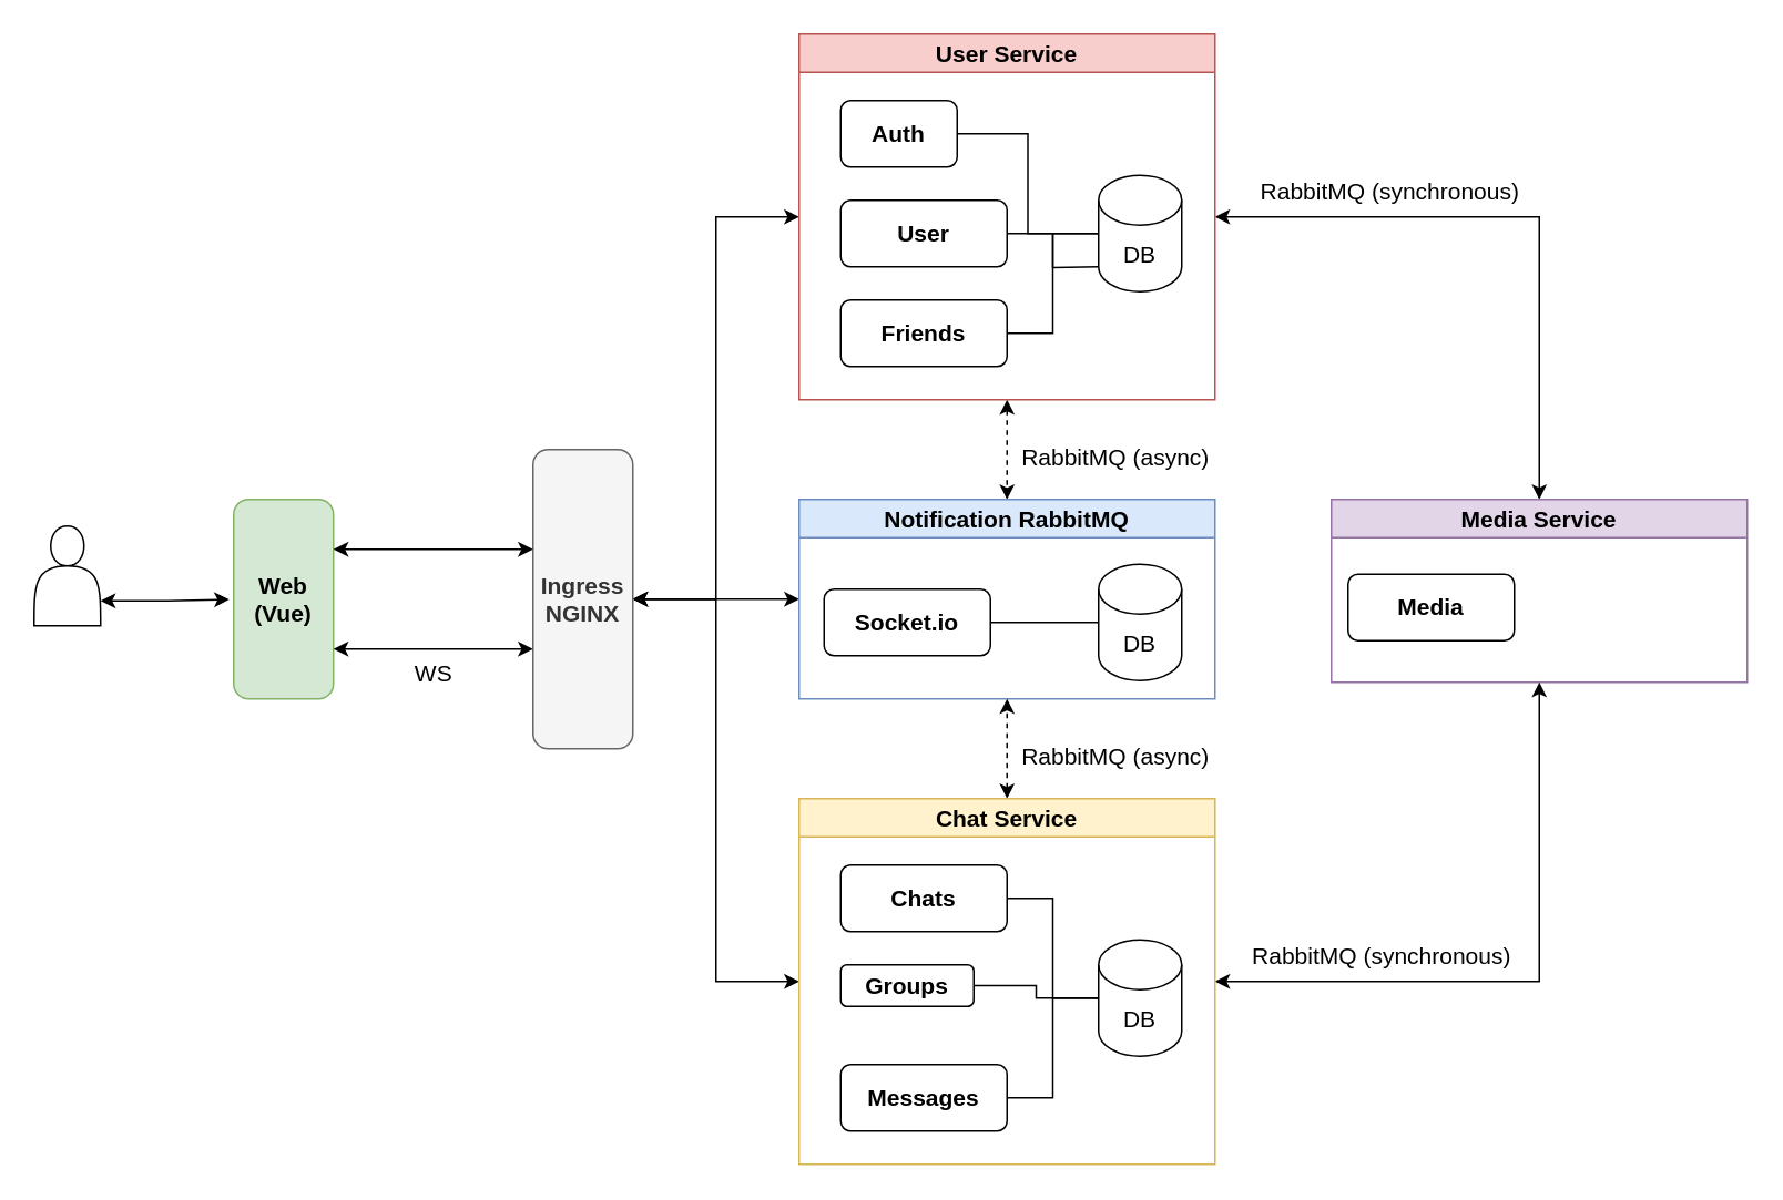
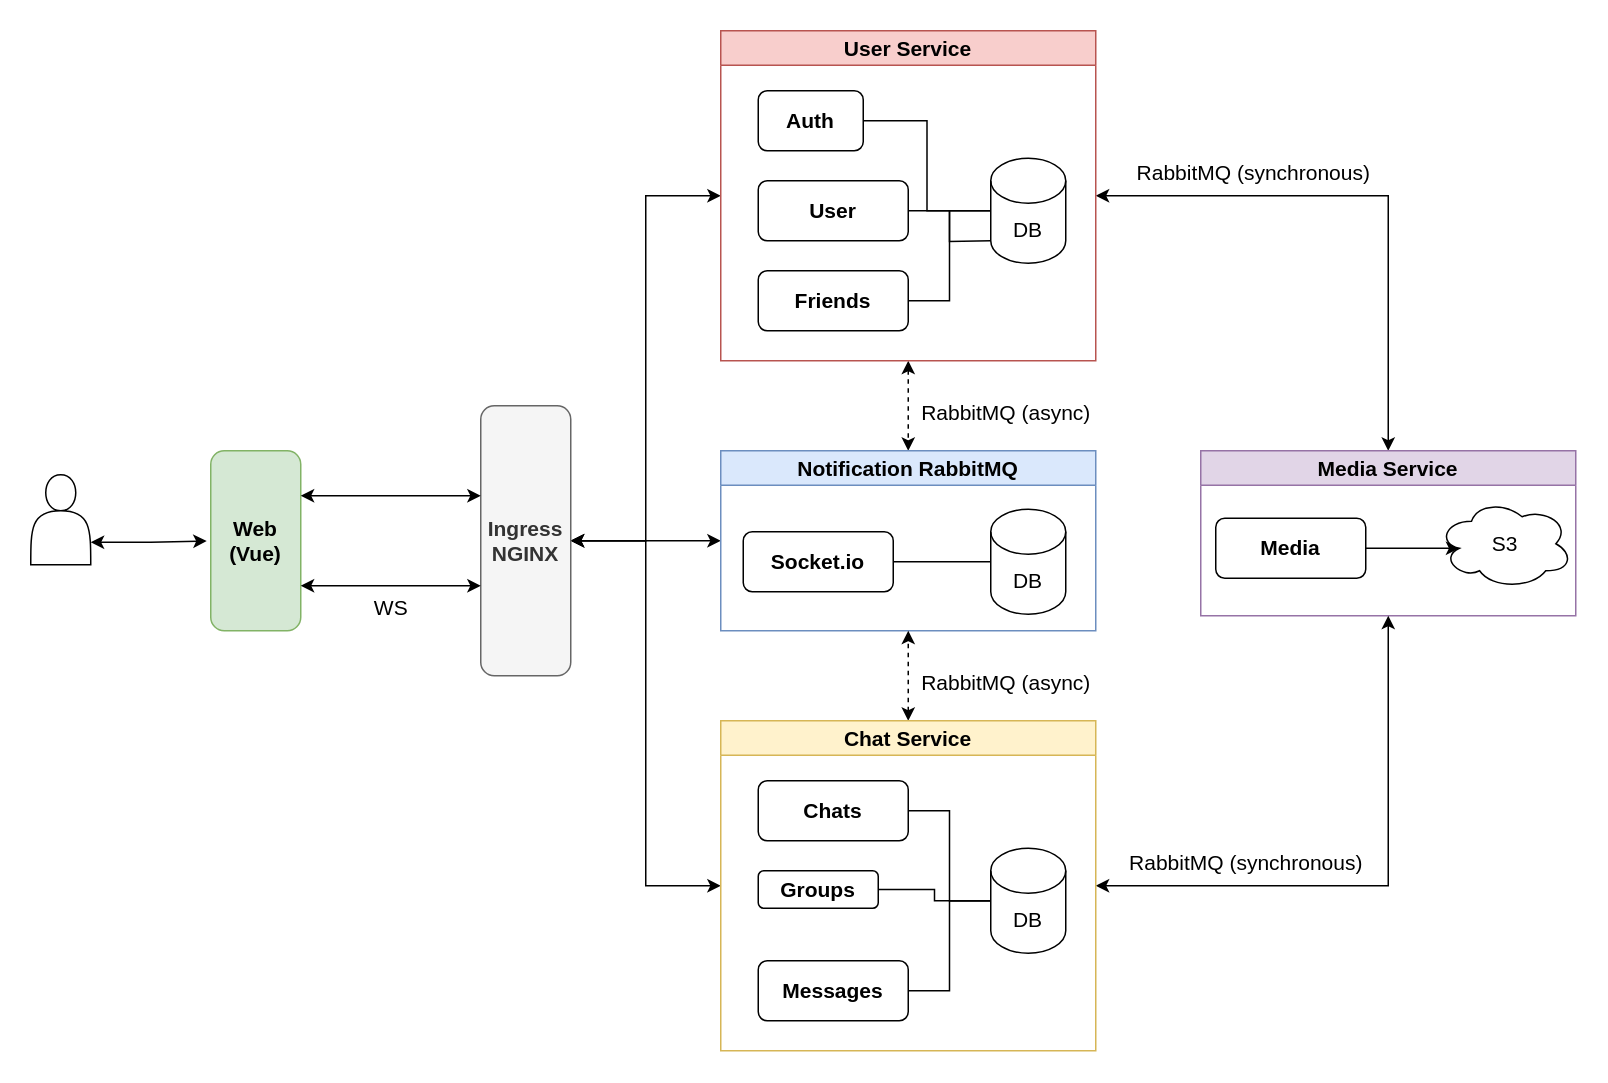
  <mxCell id="0" />
  <mxCell id="1" parent="0" />
  <mxCell id="2" style="edgeStyle=orthogonalEdgeStyle;rounded=0;orthogonalLoop=1;jettySize=auto;html=1;exitX=1;exitY=0.75;exitDx=0;exitDy=0;entryX=0.501;entryY=1.045;entryDx=0;entryDy=0;entryPerimeter=0;fontSize=14;startArrow=classic;startFill=1;endArrow=classic;endFill=1;" edge="1" parent="1" source="3" target="4"><mxGeometry relative="1" as="geometry" /></mxCell>
  <mxCell id="3" value="" style="shape=actor;whiteSpace=wrap;html=1;" vertex="1" parent="1"><mxGeometry x="20" y="316" width="40" height="60" as="geometry" /></mxCell>
  <mxCell id="4" value="&lt;font style=&quot;font-size: 14px;&quot;&gt;&lt;b&gt;Web&lt;br&gt;(Vue)&lt;/b&gt;&lt;/font&gt;" style="rounded=1;whiteSpace=wrap;html=1;direction=south;fillColor=#d5e8d4;strokeColor=#82b366;" vertex="1" parent="1"><mxGeometry x="140" y="300" width="60" height="120" as="geometry" /></mxCell>
  <mxCell id="5" style="edgeStyle=orthogonalEdgeStyle;rounded=0;orthogonalLoop=1;jettySize=auto;html=1;entryX=0;entryY=0.5;entryDx=0;entryDy=0;fontSize=14;startArrow=classic;startFill=1;endArrow=classic;endFill=1;exitX=0.5;exitY=0;exitDx=0;exitDy=0;" edge="1" parent="1" source="8" target="11"><mxGeometry relative="1" as="geometry"><mxPoint x="430" y="410" as="sourcePoint" /></mxGeometry></mxCell>
  <mxCell id="6" style="edgeStyle=orthogonalEdgeStyle;rounded=0;orthogonalLoop=1;jettySize=auto;html=1;exitX=0.5;exitY=0;exitDx=0;exitDy=0;entryX=0;entryY=0.5;entryDx=0;entryDy=0;fontSize=14;startArrow=classic;startFill=1;endArrow=classic;endFill=1;" edge="1" parent="1" source="8" target="23"><mxGeometry relative="1" as="geometry" /></mxCell>
  <mxCell id="7" style="edgeStyle=orthogonalEdgeStyle;rounded=0;orthogonalLoop=1;jettySize=auto;html=1;exitX=0.5;exitY=0;exitDx=0;exitDy=0;entryX=0;entryY=0.5;entryDx=0;entryDy=0;fontSize=14;startArrow=classic;startFill=1;endArrow=classic;endFill=1;" edge="1" parent="1" source="8" target="29"><mxGeometry relative="1" as="geometry" /></mxCell>
  <mxCell id="8" value="&lt;b&gt;Ingress&lt;br&gt;NGINX&lt;/b&gt;" style="rounded=1;whiteSpace=wrap;html=1;fontSize=14;direction=south;fillColor=#f5f5f5;fontColor=#333333;strokeColor=#666666;" vertex="1" parent="1"><mxGeometry x="320" y="270" width="60" height="180" as="geometry" /></mxCell>
  <mxCell id="9" style="edgeStyle=orthogonalEdgeStyle;rounded=0;orthogonalLoop=1;jettySize=auto;html=1;exitX=1;exitY=0.5;exitDx=0;exitDy=0;entryX=0.5;entryY=0;entryDx=0;entryDy=0;fontSize=14;startArrow=classic;startFill=1;endArrow=classic;endFill=1;" edge="1" parent="1" source="11" target="19"><mxGeometry relative="1" as="geometry" /></mxCell>
  <mxCell id="10" style="edgeStyle=orthogonalEdgeStyle;rounded=0;orthogonalLoop=1;jettySize=auto;html=1;exitX=0.5;exitY=1;exitDx=0;exitDy=0;entryX=0.5;entryY=0;entryDx=0;entryDy=0;fontSize=14;startArrow=classic;startFill=1;endArrow=classic;endFill=1;dashed=1;" edge="1" parent="1" source="11" target="23"><mxGeometry relative="1" as="geometry" /></mxCell>
  <mxCell id="11" value="User Service" style="swimlane;fontSize=14;fillColor=#f8cecc;strokeColor=#b85450;" vertex="1" parent="1"><mxGeometry x="480" y="20" width="250" height="220" as="geometry" /></mxCell>
  <mxCell id="12" style="edgeStyle=orthogonalEdgeStyle;rounded=0;orthogonalLoop=1;jettySize=auto;html=1;exitX=0.5;exitY=0;exitDx=0;exitDy=0;entryX=0;entryY=0.5;entryDx=0;entryDy=0;entryPerimeter=0;fontSize=14;startArrow=none;startFill=0;endArrow=none;endFill=0;" edge="1" parent="11" source="13" target="17"><mxGeometry relative="1" as="geometry" /></mxCell>
  <mxCell id="13" value="&lt;b&gt;Auth&lt;br&gt;&lt;/b&gt;" style="rounded=1;whiteSpace=wrap;html=1;fontSize=14;direction=south;" vertex="1" parent="11"><mxGeometry x="25" y="40" width="70" height="40" as="geometry" /></mxCell>
  <mxCell id="14" value="&lt;b&gt;User&lt;br&gt;&lt;/b&gt;" style="rounded=1;whiteSpace=wrap;html=1;fontSize=14;direction=south;" vertex="1" parent="11"><mxGeometry x="25" y="100" width="100" height="40" as="geometry" /></mxCell>
  <mxCell id="15" style="edgeStyle=orthogonalEdgeStyle;rounded=0;orthogonalLoop=1;jettySize=auto;html=1;exitX=0.5;exitY=0;exitDx=0;exitDy=0;entryX=0;entryY=0.5;entryDx=0;entryDy=0;entryPerimeter=0;fontSize=14;startArrow=none;startFill=0;endArrow=none;endFill=0;" edge="1" parent="11" source="16" target="17"><mxGeometry relative="1" as="geometry" /></mxCell>
  <mxCell id="16" value="&lt;b&gt;Friends&lt;br&gt;&lt;/b&gt;" style="rounded=1;whiteSpace=wrap;html=1;fontSize=14;direction=south;" vertex="1" parent="11"><mxGeometry x="25" y="160" width="100" height="40" as="geometry" /></mxCell>
  <mxCell id="17" value="DB" style="shape=cylinder3;whiteSpace=wrap;html=1;boundedLbl=1;backgroundOutline=1;size=15;fontSize=14;" vertex="1" parent="11"><mxGeometry x="180" y="85" width="50" height="70" as="geometry" /></mxCell>
  <mxCell id="18" style="edgeStyle=orthogonalEdgeStyle;rounded=0;orthogonalLoop=1;jettySize=auto;html=1;exitX=0.5;exitY=0;exitDx=0;exitDy=0;fontSize=14;startArrow=none;startFill=0;endArrow=none;endFill=0;" edge="1" parent="1" source="14"><mxGeometry relative="1" as="geometry"><mxPoint x="660" y="160" as="targetPoint" /></mxGeometry></mxCell>
  <mxCell id="19" value="Media Service" style="swimlane;fontSize=14;fillColor=#e1d5e7;strokeColor=#9673a6;" vertex="1" parent="1"><mxGeometry x="800" y="300" width="250" height="110" as="geometry" /></mxCell>
+ <mxCell id="20" style="edgeStyle=orthogonalEdgeStyle;rounded=0;orthogonalLoop=1;jettySize=auto;html=1;exitX=0.5;exitY=0;exitDx=0;exitDy=0;entryX=0.16;entryY=0.55;entryDx=0;entryDy=0;entryPerimeter=0;fontSize=14;startArrow=none;startFill=0;endArrow=classic;endFill=1;" edge="1" parent="19" source="21" target="22"><mxGeometry relative="1" as="geometry" /></mxCell>
  <mxCell id="21" value="&lt;b&gt;Media&lt;br&gt;&lt;/b&gt;" style="rounded=1;whiteSpace=wrap;html=1;fontSize=14;direction=south;" vertex="1" parent="19"><mxGeometry x="10" y="45" width="100" height="40" as="geometry" /></mxCell>
+ <mxCell id="22" value="S3" style="ellipse;shape=cloud;whiteSpace=wrap;html=1;fontSize=14;" vertex="1" parent="19"><mxGeometry x="158" y="32" width="90" height="60" as="geometry" /></mxCell>
  <mxCell id="23" value="Notification RabbitMQ" style="swimlane;fontSize=14;fillColor=#dae8fc;strokeColor=#6c8ebf;" vertex="1" parent="1"><mxGeometry x="480" y="300" width="250" height="120" as="geometry" /></mxCell>
  <mxCell id="24" style="edgeStyle=orthogonalEdgeStyle;rounded=0;orthogonalLoop=1;jettySize=auto;html=1;exitX=0.5;exitY=0;exitDx=0;exitDy=0;entryX=0;entryY=0.5;entryDx=0;entryDy=0;entryPerimeter=0;fontSize=14;startArrow=none;startFill=0;endArrow=none;endFill=0;" edge="1" parent="23" source="25" target="26"><mxGeometry relative="1" as="geometry" /></mxCell>
  <mxCell id="25" value="&lt;b&gt;Socket.io&lt;br&gt;&lt;/b&gt;" style="rounded=1;whiteSpace=wrap;html=1;fontSize=14;direction=south;" vertex="1" parent="23"><mxGeometry x="15" y="54" width="100" height="40" as="geometry" /></mxCell>
  <mxCell id="26" value="DB" style="shape=cylinder3;whiteSpace=wrap;html=1;boundedLbl=1;backgroundOutline=1;size=15;fontSize=14;" vertex="1" parent="23"><mxGeometry x="180" y="39" width="50" height="70" as="geometry" /></mxCell>
  <mxCell id="27" style="edgeStyle=orthogonalEdgeStyle;rounded=0;orthogonalLoop=1;jettySize=auto;html=1;exitX=1;exitY=0.5;exitDx=0;exitDy=0;entryX=0.5;entryY=1;entryDx=0;entryDy=0;fontSize=14;startArrow=classic;startFill=1;endArrow=classic;endFill=1;" edge="1" parent="1" source="29" target="19"><mxGeometry relative="1" as="geometry" /></mxCell>
  <mxCell id="28" style="edgeStyle=orthogonalEdgeStyle;rounded=0;orthogonalLoop=1;jettySize=auto;html=1;exitX=0.5;exitY=0;exitDx=0;exitDy=0;entryX=0.5;entryY=1;entryDx=0;entryDy=0;fontSize=14;startArrow=classic;startFill=1;endArrow=classic;endFill=1;dashed=1;" edge="1" parent="1" source="29" target="23"><mxGeometry relative="1" as="geometry" /></mxCell>
  <mxCell id="29" value="Chat Service" style="swimlane;fontSize=14;fillColor=#fff2cc;strokeColor=#d6b656;" vertex="1" parent="1"><mxGeometry x="480" y="480" width="250" height="220" as="geometry" /></mxCell>
  <mxCell id="30" style="edgeStyle=orthogonalEdgeStyle;rounded=0;orthogonalLoop=1;jettySize=auto;html=1;exitX=0.5;exitY=0;exitDx=0;exitDy=0;entryX=0;entryY=0.5;entryDx=0;entryDy=0;entryPerimeter=0;fontSize=14;startArrow=none;startFill=0;endArrow=none;endFill=0;" edge="1" parent="29" source="31" target="35"><mxGeometry relative="1" as="geometry" /></mxCell>
  <mxCell id="31" value="&lt;b&gt;Chats&lt;br&gt;&lt;/b&gt;" style="rounded=1;whiteSpace=wrap;html=1;fontSize=14;direction=south;" vertex="1" parent="29"><mxGeometry x="25" y="40" width="100" height="40" as="geometry" /></mxCell>
  <mxCell id="32" value="&lt;b&gt;Groups&lt;br&gt;&lt;/b&gt;" style="rounded=1;whiteSpace=wrap;html=1;fontSize=14;direction=south;" vertex="1" parent="29"><mxGeometry x="25" y="100" width="80" height="25" as="geometry" /></mxCell>
  <mxCell id="33" style="edgeStyle=orthogonalEdgeStyle;rounded=0;orthogonalLoop=1;jettySize=auto;html=1;exitX=0.5;exitY=0;exitDx=0;exitDy=0;entryX=0;entryY=0.5;entryDx=0;entryDy=0;entryPerimeter=0;fontSize=14;startArrow=none;startFill=0;endArrow=none;endFill=0;" edge="1" parent="29" source="34" target="35"><mxGeometry relative="1" as="geometry" /></mxCell>
  <mxCell id="34" value="&lt;b&gt;Messages&lt;br&gt;&lt;/b&gt;" style="rounded=1;whiteSpace=wrap;html=1;fontSize=14;direction=south;" vertex="1" parent="29"><mxGeometry x="25" y="160" width="100" height="40" as="geometry" /></mxCell>
  <mxCell id="35" value="DB" style="shape=cylinder3;whiteSpace=wrap;html=1;boundedLbl=1;backgroundOutline=1;size=15;fontSize=14;" vertex="1" parent="29"><mxGeometry x="180" y="85" width="50" height="70" as="geometry" /></mxCell>
  <mxCell id="36" style="edgeStyle=orthogonalEdgeStyle;rounded=0;orthogonalLoop=1;jettySize=auto;html=1;exitX=0.5;exitY=0;exitDx=0;exitDy=0;fontSize=14;startArrow=none;startFill=0;endArrow=none;endFill=0;entryX=0;entryY=0.5;entryDx=0;entryDy=0;entryPerimeter=0;" edge="1" parent="29" source="32" target="35"><mxGeometry relative="1" as="geometry"><mxPoint x="180" y="130" as="targetPoint" /></mxGeometry></mxCell>
  <mxCell id="37" value="" style="endArrow=classic;startArrow=classic;html=1;rounded=0;fontSize=14;exitX=0.25;exitY=0;exitDx=0;exitDy=0;" edge="1" parent="1"><mxGeometry width="50" height="50" relative="1" as="geometry"><mxPoint x="200" y="330" as="sourcePoint" /><mxPoint x="320" y="330" as="targetPoint" /></mxGeometry></mxCell>
  <mxCell id="38" value="" style="endArrow=classic;startArrow=classic;html=1;rounded=0;fontSize=14;exitX=0.75;exitY=0;exitDx=0;exitDy=0;" edge="1" parent="1" source="4"><mxGeometry width="50" height="50" relative="1" as="geometry"><mxPoint x="202" y="394" as="sourcePoint" /><mxPoint x="320" y="390" as="targetPoint" /></mxGeometry></mxCell>
  <mxCell id="39" value="WS" style="text;html=1;align=center;verticalAlign=middle;resizable=0;points=[];autosize=1;strokeColor=none;fillColor=none;fontSize=14;" vertex="1" parent="1"><mxGeometry x="235" y="390" width="50" height="30" as="geometry" /></mxCell>
  <mxCell id="40" value="RabbitMQ (async)" style="text;html=1;align=center;verticalAlign=middle;resizable=0;points=[];autosize=1;strokeColor=none;fillColor=none;fontSize=14;" vertex="1" parent="1"><mxGeometry x="600" y="260" width="140" height="30" as="geometry" /></mxCell>
  <mxCell id="41" value="RabbitMQ (async)" style="text;html=1;align=center;verticalAlign=middle;resizable=0;points=[];autosize=1;strokeColor=none;fillColor=none;fontSize=14;" vertex="1" parent="1"><mxGeometry x="600" y="440" width="140" height="30" as="geometry" /></mxCell>
  <mxCell id="42" value="RabbitMQ (synchronous)" style="text;html=1;align=center;verticalAlign=middle;resizable=0;points=[];autosize=1;strokeColor=none;fillColor=none;fontSize=14;" vertex="1" parent="1"><mxGeometry x="745" y="100" width="180" height="30" as="geometry" /></mxCell>
  <mxCell id="43" value="RabbitMQ (synchronous)" style="text;html=1;align=center;verticalAlign=middle;resizable=0;points=[];autosize=1;strokeColor=none;fillColor=none;fontSize=14;" vertex="1" parent="1"><mxGeometry x="740" y="560" width="180" height="30" as="geometry" /></mxCell>
